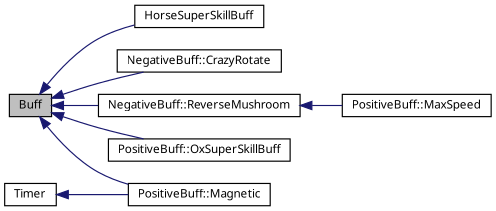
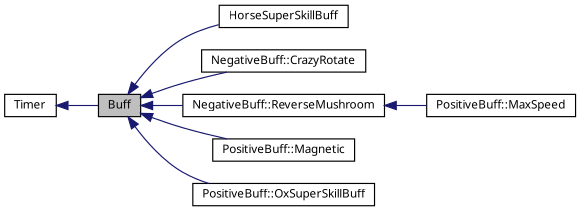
  digraph {
    fontname="Noto Sans"
    rankdir=LR
    node [color=black fillcolor=white fontname="Noto Sans" fontsize=10 shape=record style=filled]
    edge [color=midnightblue dir=back fontname="Noto Sans" fontsize=10 labelfontname=Helvetica labelfontsize=10 style=solid]
    n1 [fillcolor=grey75 fontcolor=black height=0.2 label=Buff width=0.4]
    n2 [height=0.2 label=HorseSuperSkillBuff width=0.4]
    n3 [height=0.2 label="NegativeBuff::CrazyRotate" width=0.4]
    n4 [height=0.2 label="NegativeBuff::ReverseMushroom" width=0.4]
    n5 [height=0.2 label="PositiveBuff::Magnetic" width=0.4]
    n6 [height=0.2 label="PositiveBuff::OxSuperSkillBuff" width=0.4]
    n7 [height=0.2 label="PositiveBuff::MaxSpeed" width=0.4]
    n8 [height=0.2 label=Timer width=0.4]
    n1 -> n2
    n1 -> n3
    n1 -> n4
    n1 -> n5
    n1 -> n6
    n4 -> n7
-   n8 -> n5
+   n8 -> n1
  }
